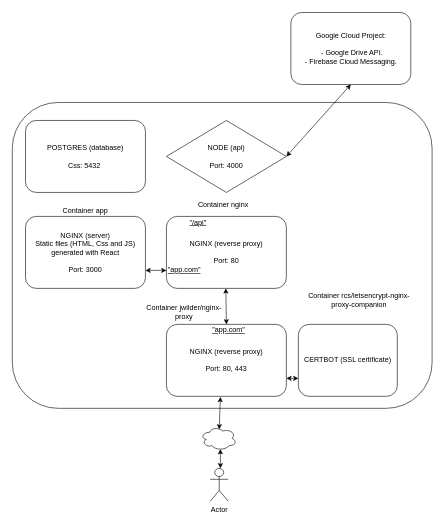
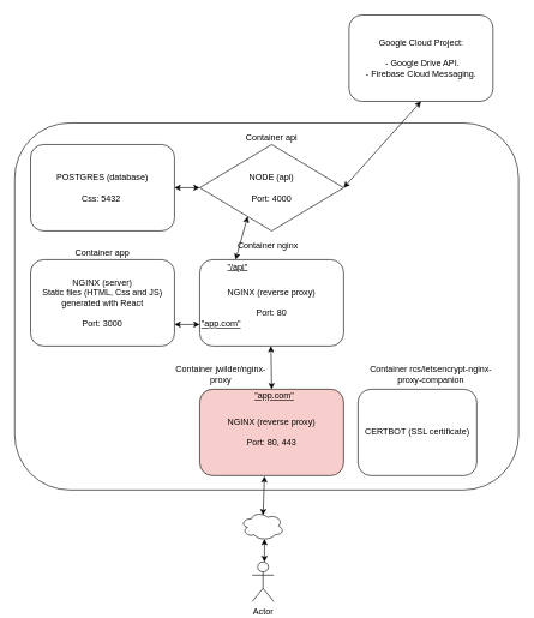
  <mxCell id="0" />
  <mxCell id="1" parent="0" />
  <mxCell id="2" value="" style="rounded=1;whiteSpace=wrap;html=1;" vertex="1" parent="1"><mxGeometry x="20" y="170" width="700" height="510" as="geometry" /></mxCell>
  <mxCell id="3" value="POSTGRES (database)&lt;br&gt;&lt;br&gt;Css: 5432&amp;nbsp;" style="rounded=1;whiteSpace=wrap;html=1;" parent="1" vertex="1"><mxGeometry x="42" y="200" width="200" height="120" as="geometry" /></mxCell>
  <mxCell id="4" value="NODE (api)&lt;br&gt;&lt;br&gt;Port: 4000" style="rhombus;whiteSpace=wrap;html=1;" parent="1" vertex="1"><mxGeometry x="277" y="200" width="200" height="120" as="geometry" /></mxCell>
+ <mxCell id="5" value="Container api" style="text;html=1;strokeColor=none;fillColor=none;align=center;verticalAlign=middle;whiteSpace=wrap;rounded=0;" parent="1" vertex="1"><mxGeometry x="312" y="180" width="130" height="20" as="geometry" /></mxCell>
  <mxCell id="6" value="NGINX (server)&lt;br&gt;Static files (HTML, Css and JS) generated with React&lt;br&gt;&lt;br&gt;Port: 3000" style="rounded=1;whiteSpace=wrap;html=1;" parent="1" vertex="1"><mxGeometry x="42" y="360" width="200" height="120" as="geometry" /></mxCell>
  <mxCell id="7" value="Container app" style="text;html=1;strokeColor=none;fillColor=none;align=center;verticalAlign=middle;whiteSpace=wrap;rounded=0;" parent="1" vertex="1"><mxGeometry x="77" y="340" width="130" height="20" as="geometry" /></mxCell>
  <mxCell id="8" value="NGINX (reverse proxy)&lt;br&gt;&lt;br&gt;Port: 80" style="rounded=1;whiteSpace=wrap;html=1;" parent="1" vertex="1"><mxGeometry x="277" y="360" width="200" height="120" as="geometry" /></mxCell>
  <mxCell id="9" value="Container nginx" style="text;html=1;strokeColor=none;fillColor=none;align=center;verticalAlign=middle;whiteSpace=wrap;rounded=0;" parent="1" vertex="1"><mxGeometry x="307" y="330" width="130" height="20" as="geometry" /></mxCell>
+ <mxCell id="10" value="" style="endArrow=classic;startArrow=classic;html=1;entryX=0;entryY=0.5;entryDx=0;entryDy=0;exitX=1;exitY=0.5;exitDx=0;exitDy=0;" parent="1" source="3" target="4" edge="1"><mxGeometry width="50" height="50" relative="1" as="geometry"><mxPoint x="342" y="380" as="sourcePoint" /><mxPoint x="392" y="330" as="targetPoint" /></mxGeometry></mxCell>
+ <mxCell id="11" value="" style="endArrow=classic;startArrow=classic;html=1;exitX=0.25;exitY=1;exitDx=0;exitDy=0;entryX=0.25;entryY=0;entryDx=0;entryDy=0;" parent="1" source="4" target="8" edge="1"><mxGeometry width="50" height="50" relative="1" as="geometry"><mxPoint x="412" y="310" as="sourcePoint" /><mxPoint x="411.5" y="360" as="targetPoint" /></mxGeometry></mxCell>
  <mxCell id="12" value="" style="endArrow=classic;startArrow=classic;html=1;exitX=1;exitY=0.75;exitDx=0;exitDy=0;entryX=0;entryY=0.75;entryDx=0;entryDy=0;" parent="1" source="6" target="8" edge="1"><mxGeometry width="50" height="50" relative="1" as="geometry"><mxPoint x="342" y="380" as="sourcePoint" /><mxPoint x="392" y="330" as="targetPoint" /></mxGeometry></mxCell>
  <mxCell id="13" value="&lt;u&gt;&quot;app.com&quot;&lt;/u&gt;" style="text;html=1;strokeColor=none;fillColor=none;align=center;verticalAlign=middle;whiteSpace=wrap;rounded=0;" parent="1" vertex="1"><mxGeometry x="286.5" y="440" width="40" height="20" as="geometry" /></mxCell>
  <mxCell id="14" value="&lt;u&gt;&quot;/api&quot;&lt;/u&gt;" style="text;html=1;strokeColor=none;fillColor=none;align=center;verticalAlign=middle;whiteSpace=wrap;rounded=0;" parent="1" vertex="1"><mxGeometry x="310" y="360" width="40" height="20" as="geometry" /></mxCell>
  <mxCell id="15" value="" style="endArrow=classic;startArrow=classic;html=1;entryX=0.45;entryY=1.008;entryDx=0;entryDy=0;exitX=0.517;exitY=0.125;exitDx=0;exitDy=0;exitPerimeter=0;entryPerimeter=0;" parent="1" source="17" target="19" edge="1"><mxGeometry width="50" height="50" relative="1" as="geometry"><mxPoint x="591" y="375" as="sourcePoint" /><mxPoint x="606" y="195" as="targetPoint" /></mxGeometry></mxCell>
  <mxCell id="16" value="Actor" style="shape=umlActor;verticalLabelPosition=bottom;verticalAlign=top;html=1;outlineConnect=0;" parent="1" vertex="1"><mxGeometry x="350" y="780" width="30" height="55" as="geometry" /></mxCell>
  <mxCell id="17" value="" style="ellipse;shape=cloud;whiteSpace=wrap;html=1;" parent="1" vertex="1"><mxGeometry x="334" y="710" width="60" height="40" as="geometry" /></mxCell>
  <mxCell id="18" value="" style="endArrow=classic;startArrow=classic;html=1;" parent="1" edge="1"><mxGeometry width="50" height="50" relative="1" as="geometry"><mxPoint x="367" y="780" as="sourcePoint" /><mxPoint x="367" y="748" as="targetPoint" /></mxGeometry></mxCell>
- <mxCell id="19" value="NGINX (reverse proxy)&lt;br&gt;&lt;br&gt;Port: 80, 443" style="rounded=1;whiteSpace=wrap;html=1;" vertex="1" parent="1"><mxGeometry x="277" y="540" width="200" height="120" as="geometry" /></mxCell>
+ <mxCell id="19" value="NGINX (reverse proxy)&lt;br&gt;&lt;br&gt;Port: 80, 443" style="rounded=1;whiteSpace=wrap;html=1;fillColor=#f8cecc;" vertex="1" parent="1"><mxGeometry x="277" y="540" width="200" height="120" as="geometry" /></mxCell>
  <mxCell id="20" value="Container jwilder/nginx-proxy" style="text;html=1;strokeColor=none;fillColor=none;align=center;verticalAlign=middle;whiteSpace=wrap;rounded=0;" vertex="1" parent="1"><mxGeometry x="231" y="510" width="151" height="20" as="geometry" /></mxCell>
  <mxCell id="21" value="" style="endArrow=classic;startArrow=classic;html=1;exitX=0.25;exitY=1;exitDx=0;exitDy=0;entryX=0.5;entryY=0;entryDx=0;entryDy=0;" edge="1" parent="1" target="19"><mxGeometry width="50" height="50" relative="1" as="geometry"><mxPoint x="376" y="480" as="sourcePoint" /><mxPoint x="460.5" y="520" as="targetPoint" /></mxGeometry></mxCell>
  <mxCell id="22" value="&lt;u&gt;&quot;app.com&quot;&lt;/u&gt;" style="text;html=1;strokeColor=none;fillColor=none;align=center;verticalAlign=middle;whiteSpace=wrap;rounded=0;" vertex="1" parent="1"><mxGeometry x="361" y="540" width="40" height="20" as="geometry" /></mxCell>
  <mxCell id="23" value="CERTBOT (SSL certificate)&lt;br&gt;" style="rounded=1;whiteSpace=wrap;html=1;" vertex="1" parent="1"><mxGeometry x="497" y="540" width="165" height="120" as="geometry" /></mxCell>
- <mxCell id="24" value="Container rcs/letsencrypt-nginx-proxy-companion" style="text;html=1;strokeColor=none;fillColor=none;align=center;verticalAlign=middle;whiteSpace=wrap;rounded=0;" vertex="1" parent="1"><mxGeometry x="512" y="490" width="172.5" height="20" as="geometry" /></mxCell>
- <mxCell id="25" value="" style="endArrow=classic;startArrow=classic;html=1;entryX=0;entryY=0.75;entryDx=0;entryDy=0;exitX=1;exitY=0.75;exitDx=0;exitDy=0;" edge="1" parent="1" source="19" target="23"><mxGeometry width="50" height="50" relative="1" as="geometry"><mxPoint x="391" y="570" as="sourcePoint" /><mxPoint x="441" y="520" as="targetPoint" /></mxGeometry></mxCell>
+ <mxCell id="24" value="Container rcs/letsencrypt-nginx-proxy-companion" style="text;html=1;strokeColor=none;fillColor=none;align=center;verticalAlign=middle;whiteSpace=wrap;rounded=0;" vertex="1" parent="1"><mxGeometry x="512" y="510" width="172.5" height="20" as="geometry" /></mxCell>
  <mxCell id="26" value="Google Cloud Project:&lt;br&gt;&lt;br&gt;&amp;nbsp;- Google Drive API.&lt;br&gt;- Firebase Cloud Messaging." style="rounded=1;whiteSpace=wrap;html=1;" vertex="1" parent="1"><mxGeometry x="484.5" y="20" width="200" height="120" as="geometry" /></mxCell>
  <mxCell id="27" value="" style="endArrow=classic;startArrow=classic;html=1;rounded=0;entryX=0.5;entryY=1;entryDx=0;entryDy=0;exitX=1;exitY=0.5;exitDx=0;exitDy=0;" edge="1" parent="1" source="4" target="26"><mxGeometry width="50" height="50" relative="1" as="geometry"><mxPoint x="330" y="170" as="sourcePoint" /><mxPoint x="380" y="120" as="targetPoint" /></mxGeometry></mxCell>
